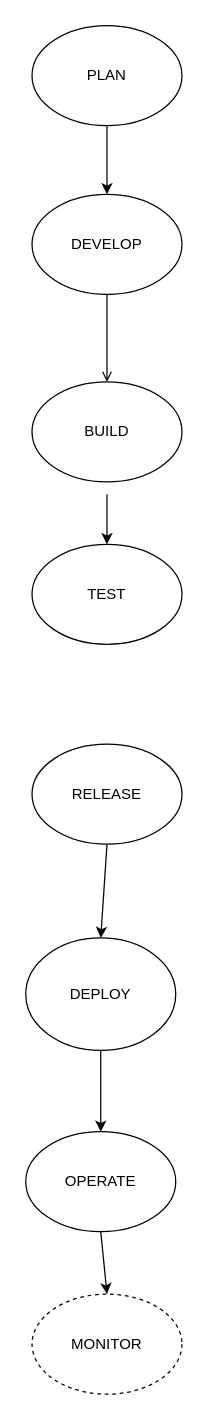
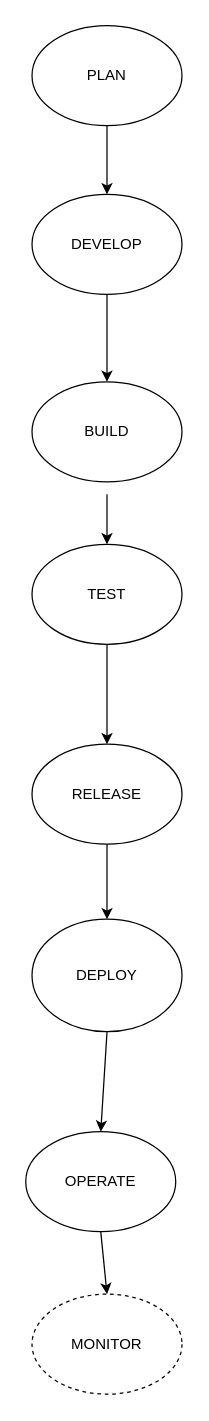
  <mxCell id="0" />
  <mxCell id="1" parent="0" />
  <mxCell id="2" value="PLAN" style="ellipse;whiteSpace=wrap;html=1;" vertex="1" parent="1"><mxGeometry x="25" y="20" width="120" height="80" as="geometry" /></mxCell>
- <mxCell id="3" value="" style="edgeStyle=orthogonalEdgeStyle;rounded=0;orthogonalLoop=1;jettySize=auto;html=1;endArrow=open;" edge="1" parent="1" source="4" target="5"><mxGeometry relative="1" as="geometry" /></mxCell>
+ <mxCell id="3" value="" style="edgeStyle=orthogonalEdgeStyle;rounded=0;orthogonalLoop=1;jettySize=auto;html=1;" edge="1" parent="1" source="4" target="5"><mxGeometry relative="1" as="geometry" /></mxCell>
  <mxCell id="4" value="DEVELOP" style="ellipse;whiteSpace=wrap;html=1;" vertex="1" parent="1"><mxGeometry x="25" y="155" width="120" height="80" as="geometry" /></mxCell>
  <mxCell id="5" value="BUILD" style="ellipse;whiteSpace=wrap;html=1;" vertex="1" parent="1"><mxGeometry x="25" y="305" width="120" height="80" as="geometry" /></mxCell>
  <mxCell id="6" value="TEST" style="ellipse;whiteSpace=wrap;html=1;" vertex="1" parent="1"><mxGeometry x="25" y="435" width="120" height="80" as="geometry" /></mxCell>
  <mxCell id="7" value="RELEASE" style="ellipse;whiteSpace=wrap;html=1;" vertex="1" parent="1"><mxGeometry x="25" y="595" width="120" height="80" as="geometry" /></mxCell>
- <mxCell id="8" value="DEPLOY" style="ellipse;whiteSpace=wrap;html=1;" vertex="1" parent="1"><mxGeometry x="20" y="750" width="120" height="90" as="geometry" /></mxCell>
+ <mxCell id="8" value="DEPLOY" style="ellipse;whiteSpace=wrap;html=1;" vertex="1" parent="1"><mxGeometry x="25" y="735" width="120" height="90" as="geometry" /></mxCell>
  <mxCell id="9" value="OPERATE" style="ellipse;whiteSpace=wrap;html=1;" vertex="1" parent="1"><mxGeometry x="20" y="905" width="120" height="80" as="geometry" /></mxCell>
  <mxCell id="10" value="MONITOR" style="ellipse;whiteSpace=wrap;html=1;dashed=1;" vertex="1" parent="1"><mxGeometry x="25" y="1035" width="120" height="80" as="geometry" /></mxCell>
  <mxCell id="11" value="" style="endArrow=classic;html=1;rounded=0;exitX=0.5;exitY=1;exitDx=0;exitDy=0;entryX=0.5;entryY=0;entryDx=0;entryDy=0;" edge="1" parent="1" source="2" target="4"><mxGeometry width="50" height="50" relative="1" as="geometry"><mxPoint x="125" y="595" as="sourcePoint" /><mxPoint x="175" y="545" as="targetPoint" /></mxGeometry></mxCell>
  <mxCell id="12" value="" style="endArrow=classic;html=1;rounded=0;entryX=0.5;entryY=0;entryDx=0;entryDy=0;" edge="1" parent="1" target="6"><mxGeometry width="50" height="50" relative="1" as="geometry"><mxPoint x="85" y="395" as="sourcePoint" /><mxPoint x="175" y="355" as="targetPoint" /></mxGeometry></mxCell>
+ <mxCell id="13" value="" style="endArrow=classic;html=1;rounded=0;exitX=0.5;exitY=1;exitDx=0;exitDy=0;entryX=0.5;entryY=0;entryDx=0;entryDy=0;" edge="1" parent="1" source="6" target="7"><mxGeometry width="50" height="50" relative="1" as="geometry"><mxPoint x="125" y="405" as="sourcePoint" /><mxPoint x="165" y="575" as="targetPoint" /></mxGeometry></mxCell>
  <mxCell id="14" value="" style="endArrow=classic;html=1;rounded=0;entryX=0.5;entryY=0;entryDx=0;entryDy=0;exitX=0.5;exitY=1;exitDx=0;exitDy=0;" edge="1" parent="1" source="7" target="8"><mxGeometry width="50" height="50" relative="1" as="geometry"><mxPoint x="65" y="685" as="sourcePoint" /><mxPoint x="175" y="675" as="targetPoint" /></mxGeometry></mxCell>
  <mxCell id="15" value="" style="endArrow=classic;html=1;rounded=0;exitX=0.5;exitY=1;exitDx=0;exitDy=0;entryX=0.5;entryY=0;entryDx=0;entryDy=0;" edge="1" parent="1" source="8" target="9"><mxGeometry width="50" height="50" relative="1" as="geometry"><mxPoint x="135" y="995" as="sourcePoint" /><mxPoint x="185" y="945" as="targetPoint" /></mxGeometry></mxCell>
  <mxCell id="16" value="" style="endArrow=classic;html=1;rounded=0;entryX=0.5;entryY=0;entryDx=0;entryDy=0;exitX=0.5;exitY=1;exitDx=0;exitDy=0;" edge="1" parent="1" source="9" target="10"><mxGeometry width="50" height="50" relative="1" as="geometry"><mxPoint x="75" y="985" as="sourcePoint" /><mxPoint x="185" y="945" as="targetPoint" /></mxGeometry></mxCell>
